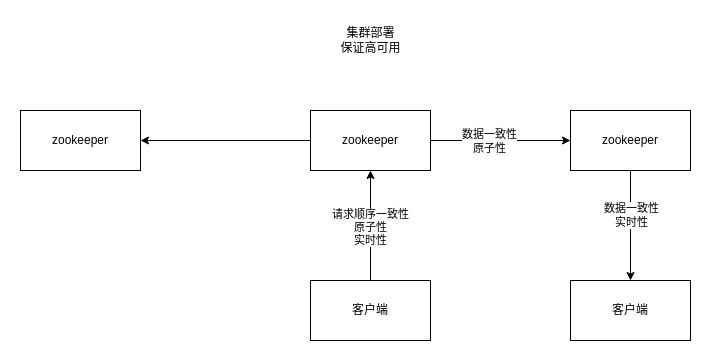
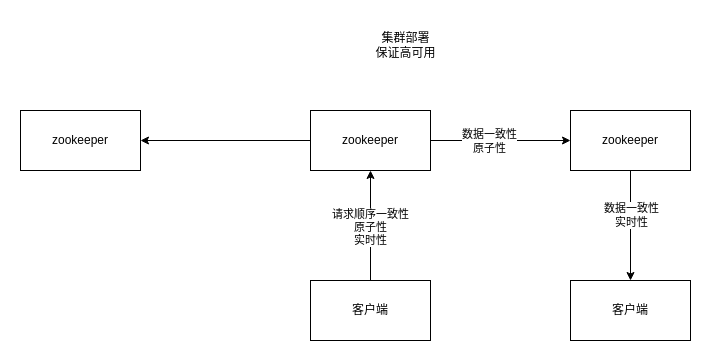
  <mxCell id="0" />
  <mxCell id="1" parent="0" />
  <mxCell id="2" value="zookeeper" style="rounded=0;whiteSpace=wrap;html=1;" vertex="1" parent="1"><mxGeometry x="20" y="110" width="120" height="60" as="geometry" /></mxCell>
  <mxCell id="3" style="edgeStyle=orthogonalEdgeStyle;rounded=0;orthogonalLoop=1;jettySize=auto;html=1;exitX=0;exitY=0.5;exitDx=0;exitDy=0;entryX=1;entryY=0.5;entryDx=0;entryDy=0;" edge="1" parent="1" source="6" target="2"><mxGeometry relative="1" as="geometry" /></mxCell>
  <mxCell id="4" style="edgeStyle=orthogonalEdgeStyle;rounded=0;orthogonalLoop=1;jettySize=auto;html=1;exitX=1;exitY=0.5;exitDx=0;exitDy=0;entryX=0;entryY=0.5;entryDx=0;entryDy=0;" edge="1" parent="1" source="6" target="9"><mxGeometry relative="1" as="geometry" /></mxCell>
  <mxCell id="5" value="数据一致性&lt;div&gt;原子性&lt;/div&gt;" style="edgeLabel;html=1;align=center;verticalAlign=middle;resizable=0;points=[];" vertex="1" connectable="0" parent="4"><mxGeometry x="-0.173" relative="1" as="geometry"><mxPoint as="offset" /></mxGeometry></mxCell>
  <mxCell id="6" value="zookeeper" style="rounded=0;whiteSpace=wrap;html=1;" vertex="1" parent="1"><mxGeometry x="310" y="110" width="120" height="60" as="geometry" /></mxCell>
  <mxCell id="7" style="edgeStyle=orthogonalEdgeStyle;rounded=0;orthogonalLoop=1;jettySize=auto;html=1;entryX=0.5;entryY=0;entryDx=0;entryDy=0;" edge="1" parent="1" source="9" target="13"><mxGeometry relative="1" as="geometry" /></mxCell>
  <mxCell id="8" value="数据一致性&lt;br&gt;实时性" style="edgeLabel;html=1;align=center;verticalAlign=middle;resizable=0;points=[];" vertex="1" connectable="0" parent="7"><mxGeometry x="-0.197" relative="1" as="geometry"><mxPoint as="offset" /></mxGeometry></mxCell>
  <mxCell id="9" value="zookeeper" style="rounded=0;whiteSpace=wrap;html=1;" vertex="1" parent="1"><mxGeometry x="570" y="110" width="120" height="60" as="geometry" /></mxCell>
  <mxCell id="10" style="edgeStyle=orthogonalEdgeStyle;rounded=0;orthogonalLoop=1;jettySize=auto;html=1;exitX=0.5;exitY=0;exitDx=0;exitDy=0;entryX=0.5;entryY=1;entryDx=0;entryDy=0;" edge="1" parent="1" source="12" target="6"><mxGeometry relative="1" as="geometry" /></mxCell>
  <mxCell id="11" value="请求顺序一致性&lt;br&gt;原子性&lt;div&gt;实时性&lt;/div&gt;" style="edgeLabel;html=1;align=center;verticalAlign=middle;resizable=0;points=[];" vertex="1" connectable="0" parent="10"><mxGeometry x="-0.021" y="1" relative="1" as="geometry"><mxPoint as="offset" /></mxGeometry></mxCell>
  <mxCell id="12" value="客户端" style="rounded=0;whiteSpace=wrap;html=1;" vertex="1" parent="1"><mxGeometry x="310" y="280" width="120" height="60" as="geometry" /></mxCell>
  <mxCell id="13" value="客户端" style="rounded=0;whiteSpace=wrap;html=1;" vertex="1" parent="1"><mxGeometry x="570" y="280" width="120" height="60" as="geometry" /></mxCell>
- <mxCell id="14" value="集群部署&lt;div&gt;保证高可用&lt;/div&gt;" style="text;html=1;align=center;verticalAlign=middle;resizable=0;points=[];autosize=1;strokeColor=none;fillColor=none;" vertex="1" parent="1"><mxGeometry x="330" y="20" width="80" height="40" as="geometry" /></mxCell>
+ <mxCell id="14" value="集群部署&lt;div&gt;保证高可用&lt;/div&gt;" style="text;html=1;align=center;verticalAlign=middle;resizable=0;points=[];autosize=1;strokeColor=none;fillColor=none;" vertex="1" parent="1"><mxGeometry x="365" y="25" width="80" height="40" as="geometry" /></mxCell>
